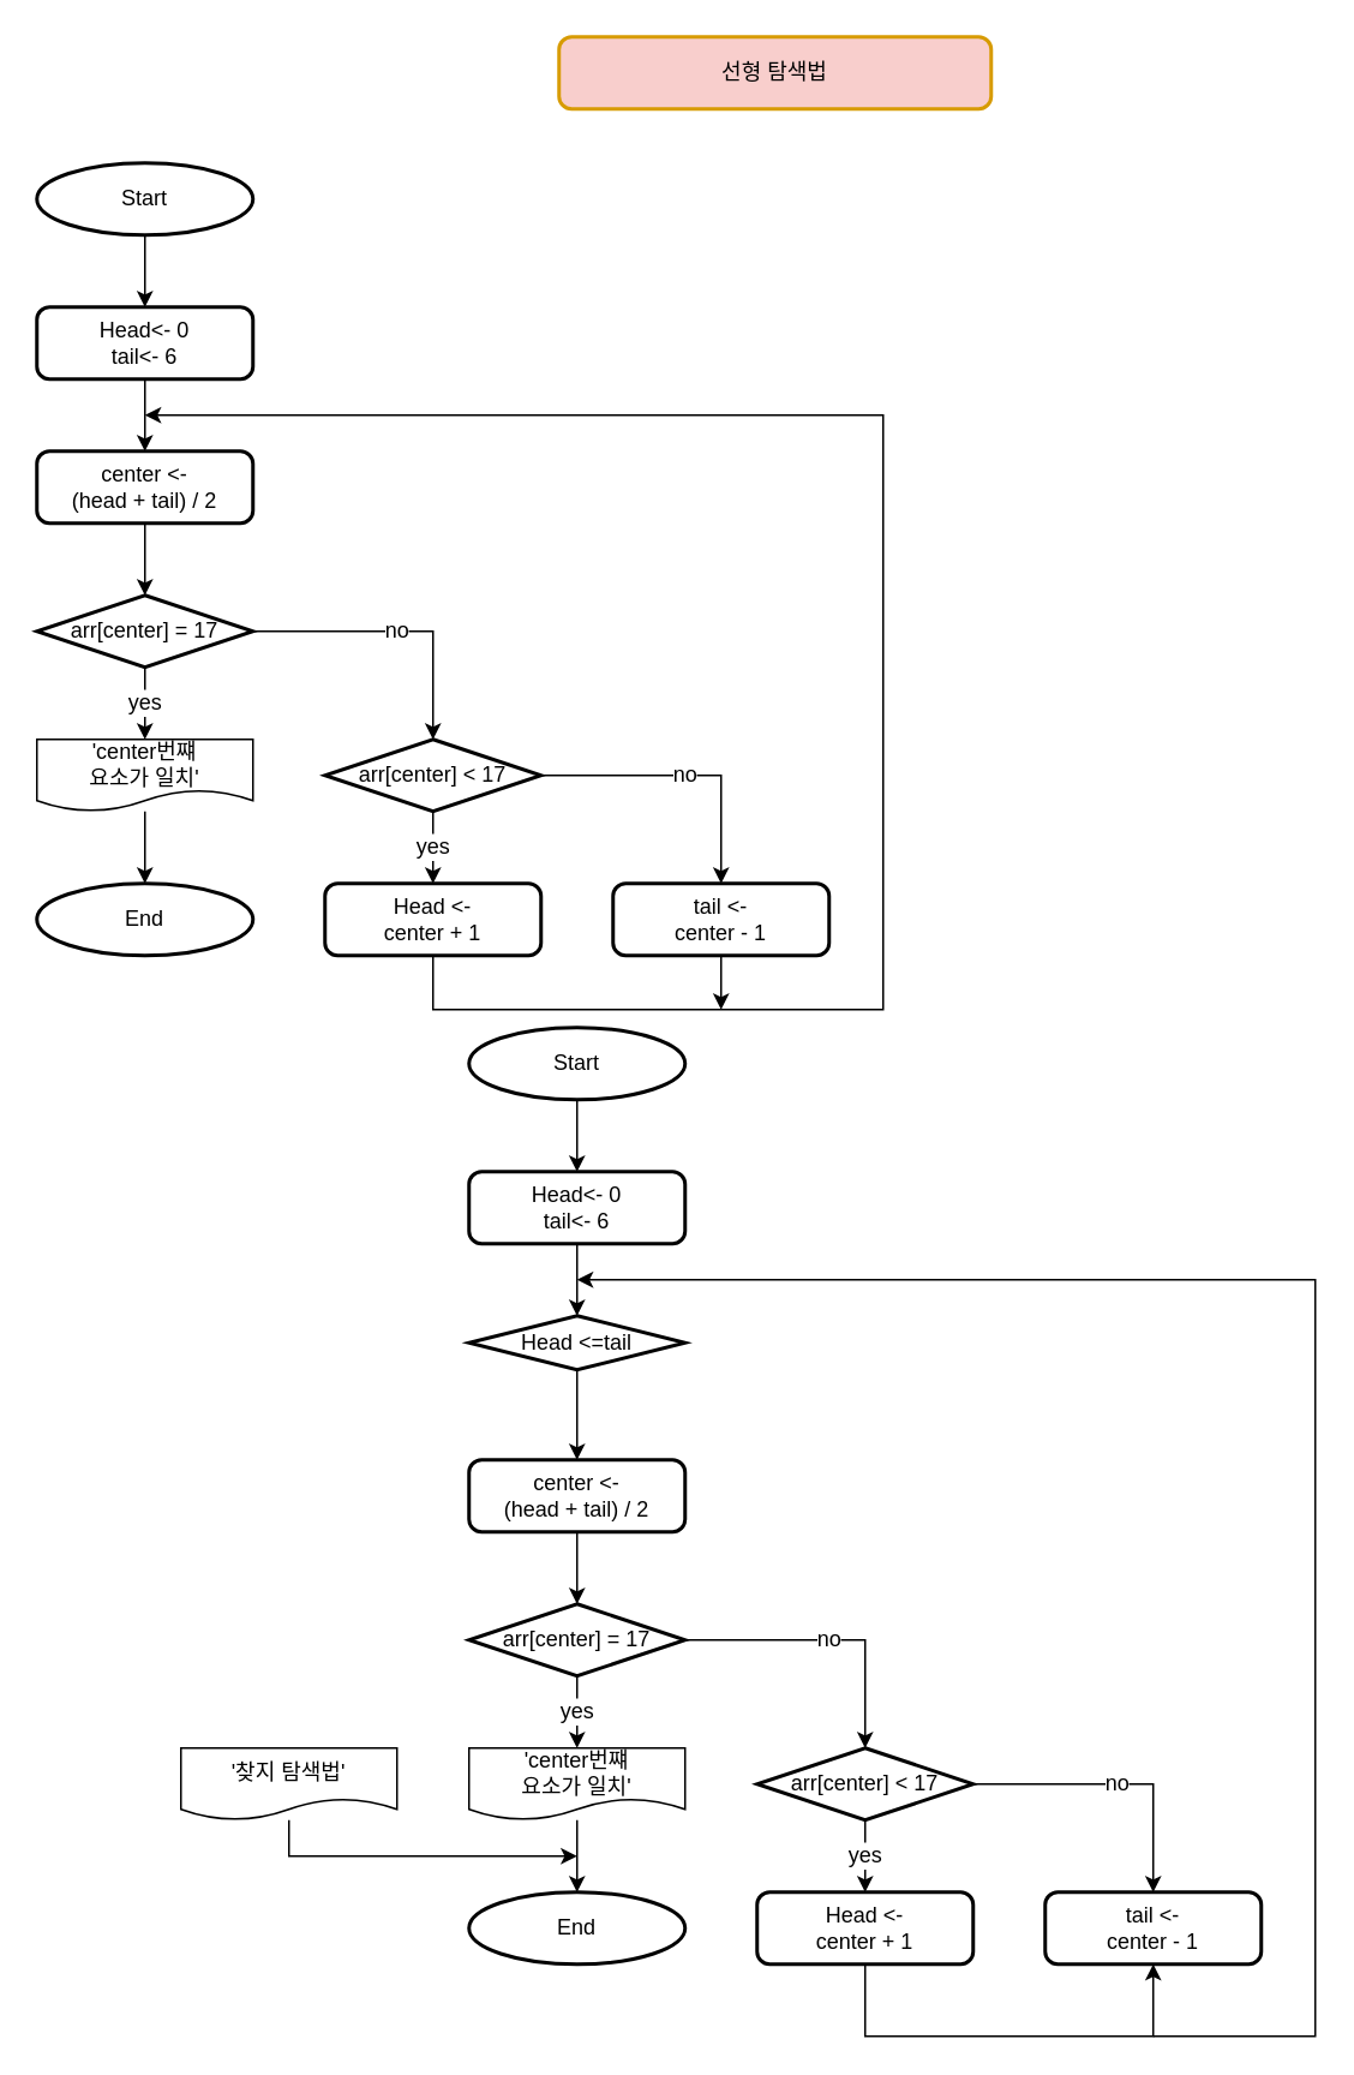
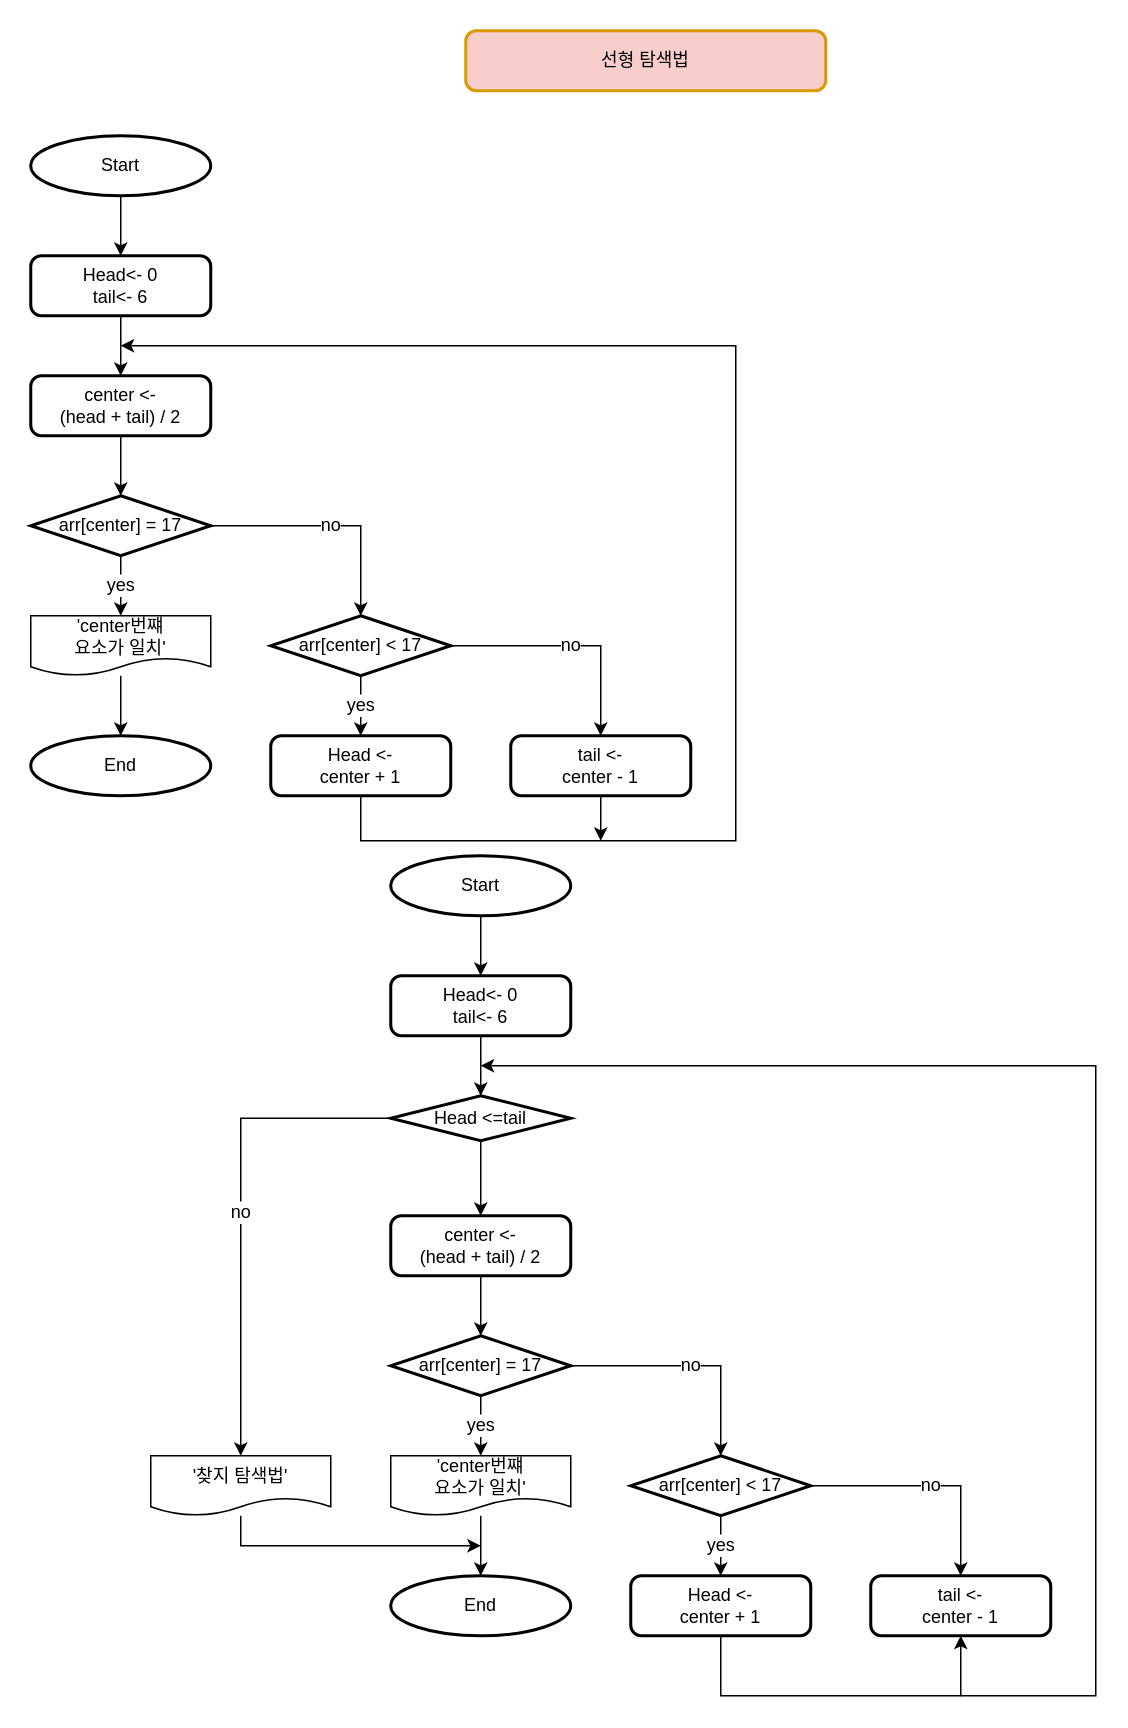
  <mxCell id="0" />
  <mxCell id="1" parent="0" />
  <mxCell id="2" value="선형 탐색법" style="rounded=1;whiteSpace=wrap;html=1;absoluteArcSize=1;arcSize=14;strokeWidth=2;fillColor=#f8cecc;strokeColor=#d79b00;" vertex="1" parent="1"><mxGeometry x="310" y="20" width="240" height="40" as="geometry" /></mxCell>
  <mxCell id="3" value="" style="edgeStyle=orthogonalEdgeStyle;rounded=0;orthogonalLoop=1;jettySize=auto;html=1;" edge="1" parent="1" source="4" target="6"><mxGeometry relative="1" as="geometry" /></mxCell>
  <mxCell id="4" value="Start" style="strokeWidth=2;html=1;shape=mxgraph.flowchart.start_2;whiteSpace=wrap;" vertex="1" parent="1"><mxGeometry x="20" y="90" width="120" height="40" as="geometry" /></mxCell>
  <mxCell id="5" value="" style="edgeStyle=orthogonalEdgeStyle;rounded=0;orthogonalLoop=1;jettySize=auto;html=1;" edge="1" parent="1" source="6" target="8"><mxGeometry relative="1" as="geometry" /></mxCell>
  <mxCell id="6" value="Head&amp;lt;- 0&lt;br&gt;tail&amp;lt;- 6" style="rounded=1;whiteSpace=wrap;html=1;absoluteArcSize=1;arcSize=14;strokeWidth=2;" vertex="1" parent="1"><mxGeometry x="20" y="170" width="120" height="40" as="geometry" /></mxCell>
  <mxCell id="7" value="" style="edgeStyle=orthogonalEdgeStyle;rounded=0;orthogonalLoop=1;jettySize=auto;html=1;" edge="1" parent="1" source="8" target="11"><mxGeometry relative="1" as="geometry" /></mxCell>
  <mxCell id="8" value="center &amp;lt;-&lt;br&gt;(head + tail) / 2" style="rounded=1;whiteSpace=wrap;html=1;absoluteArcSize=1;arcSize=14;strokeWidth=2;" vertex="1" parent="1"><mxGeometry x="20" y="250" width="120" height="40" as="geometry" /></mxCell>
  <mxCell id="9" value="yes" style="edgeStyle=orthogonalEdgeStyle;rounded=0;orthogonalLoop=1;jettySize=auto;html=1;fontSize=12;" edge="1" parent="1" source="11" target="13"><mxGeometry relative="1" as="geometry" /></mxCell>
  <mxCell id="10" value="no" style="edgeStyle=orthogonalEdgeStyle;rounded=0;orthogonalLoop=1;jettySize=auto;html=1;entryX=0.5;entryY=0;entryDx=0;entryDy=0;entryPerimeter=0;fontSize=12;" edge="1" parent="1" source="11" target="17"><mxGeometry relative="1" as="geometry" /></mxCell>
  <mxCell id="11" value="arr[center] = 17" style="strokeWidth=2;html=1;shape=mxgraph.flowchart.decision;whiteSpace=wrap;" vertex="1" parent="1"><mxGeometry x="20" y="330" width="120" height="40" as="geometry" /></mxCell>
  <mxCell id="12" value="" style="edgeStyle=orthogonalEdgeStyle;rounded=0;orthogonalLoop=1;jettySize=auto;html=1;fontSize=12;" edge="1" parent="1" source="13" target="14"><mxGeometry relative="1" as="geometry" /></mxCell>
  <mxCell id="13" value="'center번쨰&lt;br style=&quot;font-size: 12px;&quot;&gt;요소가 일치'" style="shape=document;whiteSpace=wrap;html=1;boundedLbl=1;fontSize=12;" vertex="1" parent="1"><mxGeometry x="20" y="410" width="120" height="40" as="geometry" /></mxCell>
  <mxCell id="14" value="End" style="strokeWidth=2;html=1;shape=mxgraph.flowchart.start_2;whiteSpace=wrap;" vertex="1" parent="1"><mxGeometry x="20" y="490" width="120" height="40" as="geometry" /></mxCell>
  <mxCell id="15" value="yes" style="edgeStyle=orthogonalEdgeStyle;rounded=0;orthogonalLoop=1;jettySize=auto;html=1;fontSize=12;" edge="1" parent="1" source="17" target="18"><mxGeometry relative="1" as="geometry" /></mxCell>
  <mxCell id="16" value="no" style="edgeStyle=orthogonalEdgeStyle;rounded=0;orthogonalLoop=1;jettySize=auto;html=1;entryX=0.5;entryY=0;entryDx=0;entryDy=0;fontSize=12;" edge="1" parent="1" source="17" target="22"><mxGeometry relative="1" as="geometry" /></mxCell>
  <mxCell id="17" value="arr[center] &amp;lt; 17" style="strokeWidth=2;html=1;shape=mxgraph.flowchart.decision;whiteSpace=wrap;fontSize=12;" vertex="1" parent="1"><mxGeometry x="180" y="410" width="120" height="40" as="geometry" /></mxCell>
  <mxCell id="18" value="Head &amp;lt;-&lt;br&gt;center + 1" style="rounded=1;whiteSpace=wrap;html=1;absoluteArcSize=1;arcSize=14;strokeWidth=2;" vertex="1" parent="1"><mxGeometry x="180" y="490" width="120" height="40" as="geometry" /></mxCell>
  <mxCell id="19" style="edgeStyle=orthogonalEdgeStyle;rounded=0;orthogonalLoop=1;jettySize=auto;html=1;fontSize=12;exitX=0.5;exitY=1;exitDx=0;exitDy=0;" edge="1" parent="1" source="18"><mxGeometry relative="1" as="geometry"><mxPoint x="80" y="230" as="targetPoint" /><mxPoint x="240" y="560" as="sourcePoint" /><Array as="points"><mxPoint x="240" y="560" /><mxPoint x="490" y="560" /><mxPoint x="490" y="230" /></Array></mxGeometry></mxCell>
  <mxCell id="20" style="edgeStyle=orthogonalEdgeStyle;rounded=0;orthogonalLoop=1;jettySize=auto;html=1;exitX=0.5;exitY=1;exitDx=0;exitDy=0;fontSize=12;entryX=0.5;entryY=1;entryDx=0;entryDy=0;" edge="1" parent="1" source="22" target="22"><mxGeometry relative="1" as="geometry"><mxPoint x="400" y="570" as="targetPoint" /><Array as="points" /></mxGeometry></mxCell>
  <mxCell id="21" style="edgeStyle=orthogonalEdgeStyle;rounded=0;orthogonalLoop=1;jettySize=auto;html=1;fontSize=12;" edge="1" parent="1" source="22"><mxGeometry relative="1" as="geometry"><mxPoint x="400" y="560" as="targetPoint" /></mxGeometry></mxCell>
  <mxCell id="22" value="tail &amp;lt;-&lt;br&gt;center - 1" style="rounded=1;whiteSpace=wrap;html=1;absoluteArcSize=1;arcSize=14;strokeWidth=2;" vertex="1" parent="1"><mxGeometry x="340" y="490" width="120" height="40" as="geometry" /></mxCell>
  <mxCell id="23" value="" style="edgeStyle=orthogonalEdgeStyle;rounded=0;orthogonalLoop=1;jettySize=auto;html=1;" edge="1" parent="1" source="24" target="26"><mxGeometry relative="1" as="geometry" /></mxCell>
  <mxCell id="24" value="Start" style="strokeWidth=2;html=1;shape=mxgraph.flowchart.start_2;whiteSpace=wrap;" vertex="1" parent="1"><mxGeometry x="260" y="570" width="120" height="40" as="geometry" /></mxCell>
  <mxCell id="25" value="" style="edgeStyle=orthogonalEdgeStyle;rounded=0;orthogonalLoop=1;jettySize=auto;html=1;fontSize=12;" edge="1" parent="1" source="26" target="47"><mxGeometry relative="1" as="geometry" /></mxCell>
  <mxCell id="26" value="Head&amp;lt;- 0&lt;br&gt;tail&amp;lt;- 6" style="rounded=1;whiteSpace=wrap;html=1;absoluteArcSize=1;arcSize=14;strokeWidth=2;" vertex="1" parent="1"><mxGeometry x="260" y="650" width="120" height="40" as="geometry" /></mxCell>
  <mxCell id="27" value="" style="edgeStyle=orthogonalEdgeStyle;rounded=0;orthogonalLoop=1;jettySize=auto;html=1;" edge="1" parent="1" source="28" target="31"><mxGeometry relative="1" as="geometry" /></mxCell>
  <mxCell id="28" value="center &amp;lt;-&lt;br&gt;(head + tail) / 2" style="rounded=1;whiteSpace=wrap;html=1;absoluteArcSize=1;arcSize=14;strokeWidth=2;" vertex="1" parent="1"><mxGeometry x="260" y="810" width="120" height="40" as="geometry" /></mxCell>
  <mxCell id="29" value="yes" style="edgeStyle=orthogonalEdgeStyle;rounded=0;orthogonalLoop=1;jettySize=auto;html=1;fontSize=12;" edge="1" parent="1" source="31" target="33"><mxGeometry relative="1" as="geometry" /></mxCell>
  <mxCell id="30" value="no" style="edgeStyle=orthogonalEdgeStyle;rounded=0;orthogonalLoop=1;jettySize=auto;html=1;entryX=0.5;entryY=0;entryDx=0;entryDy=0;entryPerimeter=0;fontSize=12;" edge="1" parent="1" source="31" target="37"><mxGeometry relative="1" as="geometry" /></mxCell>
  <mxCell id="31" value="arr[center] = 17" style="strokeWidth=2;html=1;shape=mxgraph.flowchart.decision;whiteSpace=wrap;" vertex="1" parent="1"><mxGeometry x="260" y="890" width="120" height="40" as="geometry" /></mxCell>
  <mxCell id="32" value="" style="edgeStyle=orthogonalEdgeStyle;rounded=0;orthogonalLoop=1;jettySize=auto;html=1;fontSize=12;" edge="1" parent="1" source="33" target="34"><mxGeometry relative="1" as="geometry" /></mxCell>
  <mxCell id="33" value="'center번쨰&lt;br style=&quot;font-size: 12px;&quot;&gt;요소가 일치'" style="shape=document;whiteSpace=wrap;html=1;boundedLbl=1;fontSize=12;" vertex="1" parent="1"><mxGeometry x="260" y="970" width="120" height="40" as="geometry" /></mxCell>
  <mxCell id="34" value="End" style="strokeWidth=2;html=1;shape=mxgraph.flowchart.start_2;whiteSpace=wrap;" vertex="1" parent="1"><mxGeometry x="260" y="1050" width="120" height="40" as="geometry" /></mxCell>
  <mxCell id="35" value="yes" style="edgeStyle=orthogonalEdgeStyle;rounded=0;orthogonalLoop=1;jettySize=auto;html=1;fontSize=12;" edge="1" parent="1" source="37" target="39"><mxGeometry relative="1" as="geometry" /></mxCell>
  <mxCell id="36" value="no" style="edgeStyle=orthogonalEdgeStyle;rounded=0;orthogonalLoop=1;jettySize=auto;html=1;entryX=0.5;entryY=0;entryDx=0;entryDy=0;fontSize=12;" edge="1" parent="1" source="37" target="42"><mxGeometry relative="1" as="geometry" /></mxCell>
  <mxCell id="37" value="arr[center] &amp;lt; 17" style="strokeWidth=2;html=1;shape=mxgraph.flowchart.decision;whiteSpace=wrap;fontSize=12;" vertex="1" parent="1"><mxGeometry x="420" y="970" width="120" height="40" as="geometry" /></mxCell>
  <mxCell id="38" style="edgeStyle=orthogonalEdgeStyle;rounded=0;orthogonalLoop=1;jettySize=auto;html=1;fontSize=12;" edge="1" parent="1" source="39"><mxGeometry relative="1" as="geometry"><mxPoint x="640" y="1090" as="targetPoint" /><Array as="points"><mxPoint x="480" y="1130" /></Array></mxGeometry></mxCell>
  <mxCell id="39" value="Head &amp;lt;-&lt;br&gt;center + 1" style="rounded=1;whiteSpace=wrap;html=1;absoluteArcSize=1;arcSize=14;strokeWidth=2;" vertex="1" parent="1"><mxGeometry x="420" y="1050" width="120" height="40" as="geometry" /></mxCell>
  <mxCell id="40" style="edgeStyle=orthogonalEdgeStyle;rounded=0;orthogonalLoop=1;jettySize=auto;html=1;fontSize=12;" edge="1" parent="1"><mxGeometry relative="1" as="geometry"><mxPoint x="320" y="710" as="targetPoint" /><mxPoint x="640" y="1130" as="sourcePoint" /><Array as="points"><mxPoint x="640" y="1130" /><mxPoint x="730" y="1130" /><mxPoint x="730" y="710" /></Array></mxGeometry></mxCell>
  <mxCell id="41" style="edgeStyle=orthogonalEdgeStyle;rounded=0;orthogonalLoop=1;jettySize=auto;html=1;exitX=0.5;exitY=1;exitDx=0;exitDy=0;fontSize=12;entryX=0.5;entryY=1;entryDx=0;entryDy=0;" edge="1" parent="1" source="42" target="42"><mxGeometry relative="1" as="geometry"><mxPoint x="640" y="1130" as="targetPoint" /><Array as="points" /></mxGeometry></mxCell>
  <mxCell id="42" value="tail &amp;lt;-&lt;br&gt;center - 1" style="rounded=1;whiteSpace=wrap;html=1;absoluteArcSize=1;arcSize=14;strokeWidth=2;" vertex="1" parent="1"><mxGeometry x="580" y="1050" width="120" height="40" as="geometry" /></mxCell>
  <mxCell id="43" style="edgeStyle=orthogonalEdgeStyle;rounded=0;orthogonalLoop=1;jettySize=auto;html=1;fontSize=12;" edge="1" parent="1" source="44"><mxGeometry relative="1" as="geometry"><mxPoint x="320" y="1030" as="targetPoint" /><Array as="points"><mxPoint x="160" y="1030" /></Array></mxGeometry></mxCell>
  <mxCell id="44" value="'찾지 탐색법'" style="shape=document;whiteSpace=wrap;html=1;boundedLbl=1;fontSize=12;" vertex="1" parent="1"><mxGeometry x="100" y="970" width="120" height="40" as="geometry" /></mxCell>
+ <mxCell id="45" value="no" style="edgeStyle=orthogonalEdgeStyle;rounded=0;orthogonalLoop=1;jettySize=auto;html=1;entryX=0.5;entryY=0;entryDx=0;entryDy=0;fontSize=12;" edge="1" parent="1" source="47" target="44"><mxGeometry relative="1" as="geometry" /></mxCell>
  <mxCell id="46" value="" style="edgeStyle=orthogonalEdgeStyle;rounded=0;orthogonalLoop=1;jettySize=auto;html=1;fontSize=12;" edge="1" parent="1" source="47" target="28"><mxGeometry relative="1" as="geometry" /></mxCell>
  <mxCell id="47" value="Head &amp;lt;=tail" style="strokeWidth=2;html=1;shape=mxgraph.flowchart.decision;whiteSpace=wrap;" vertex="1" parent="1"><mxGeometry x="260" y="730" width="120" height="30" as="geometry" /></mxCell>
